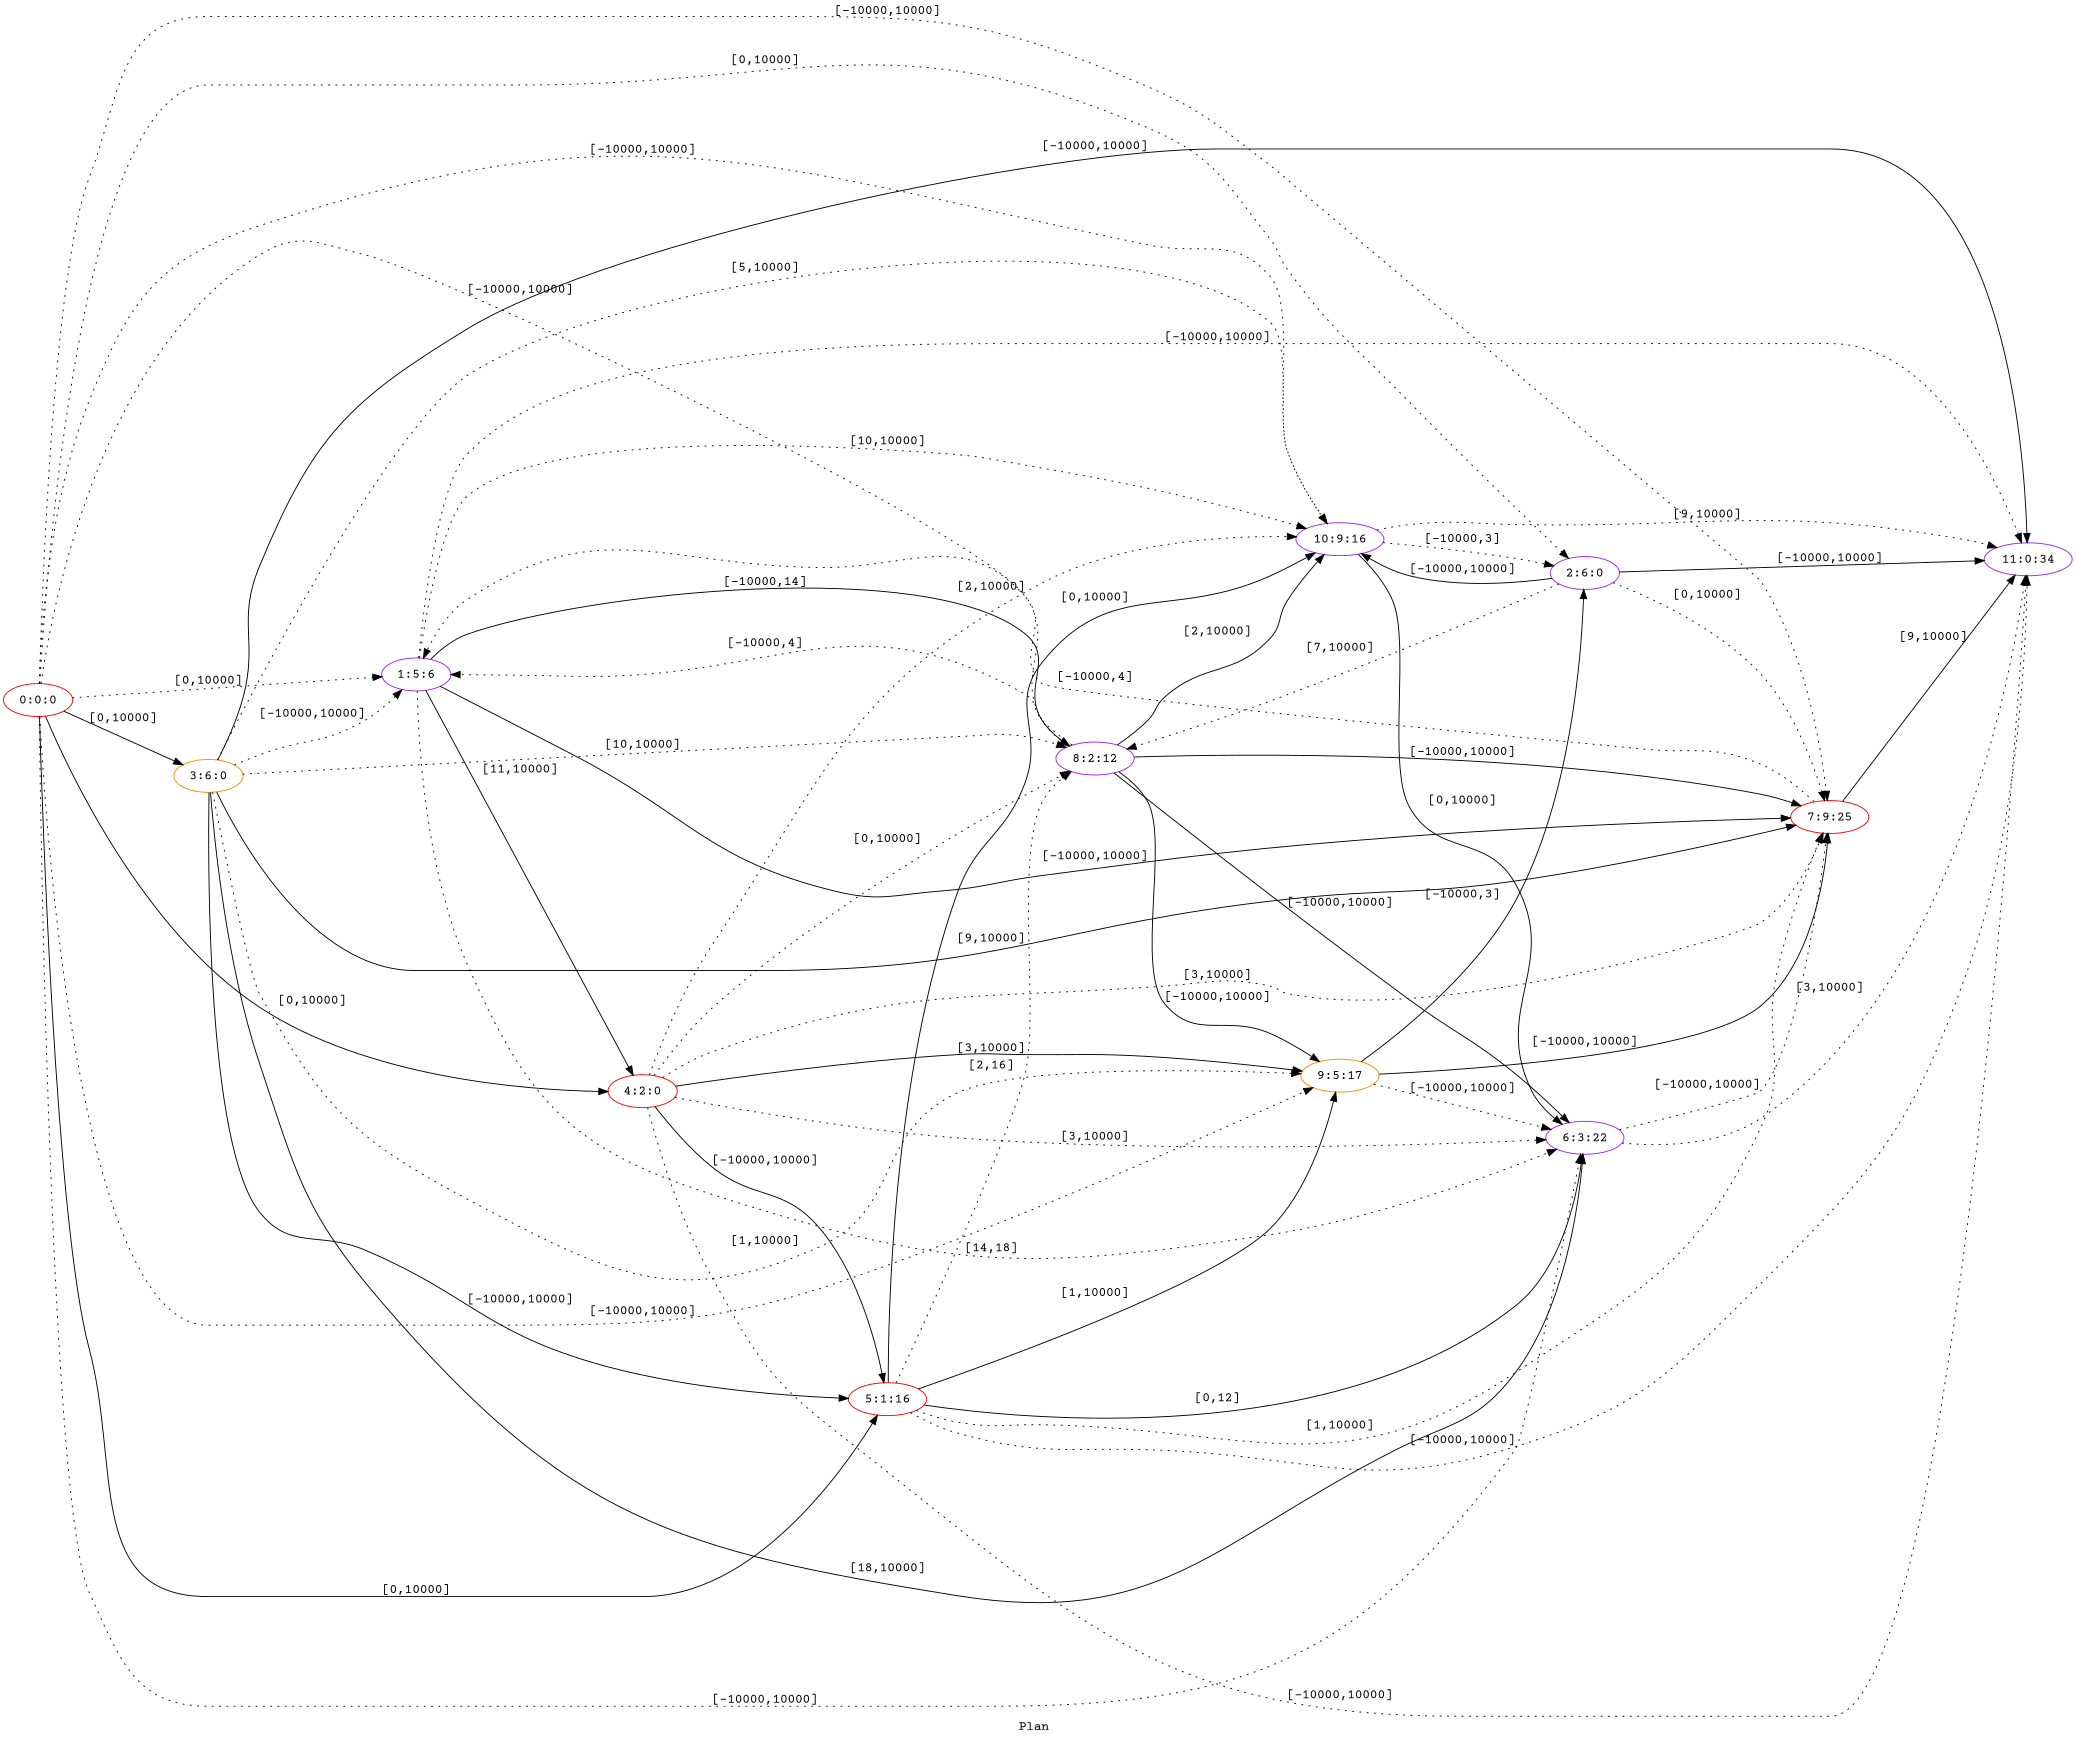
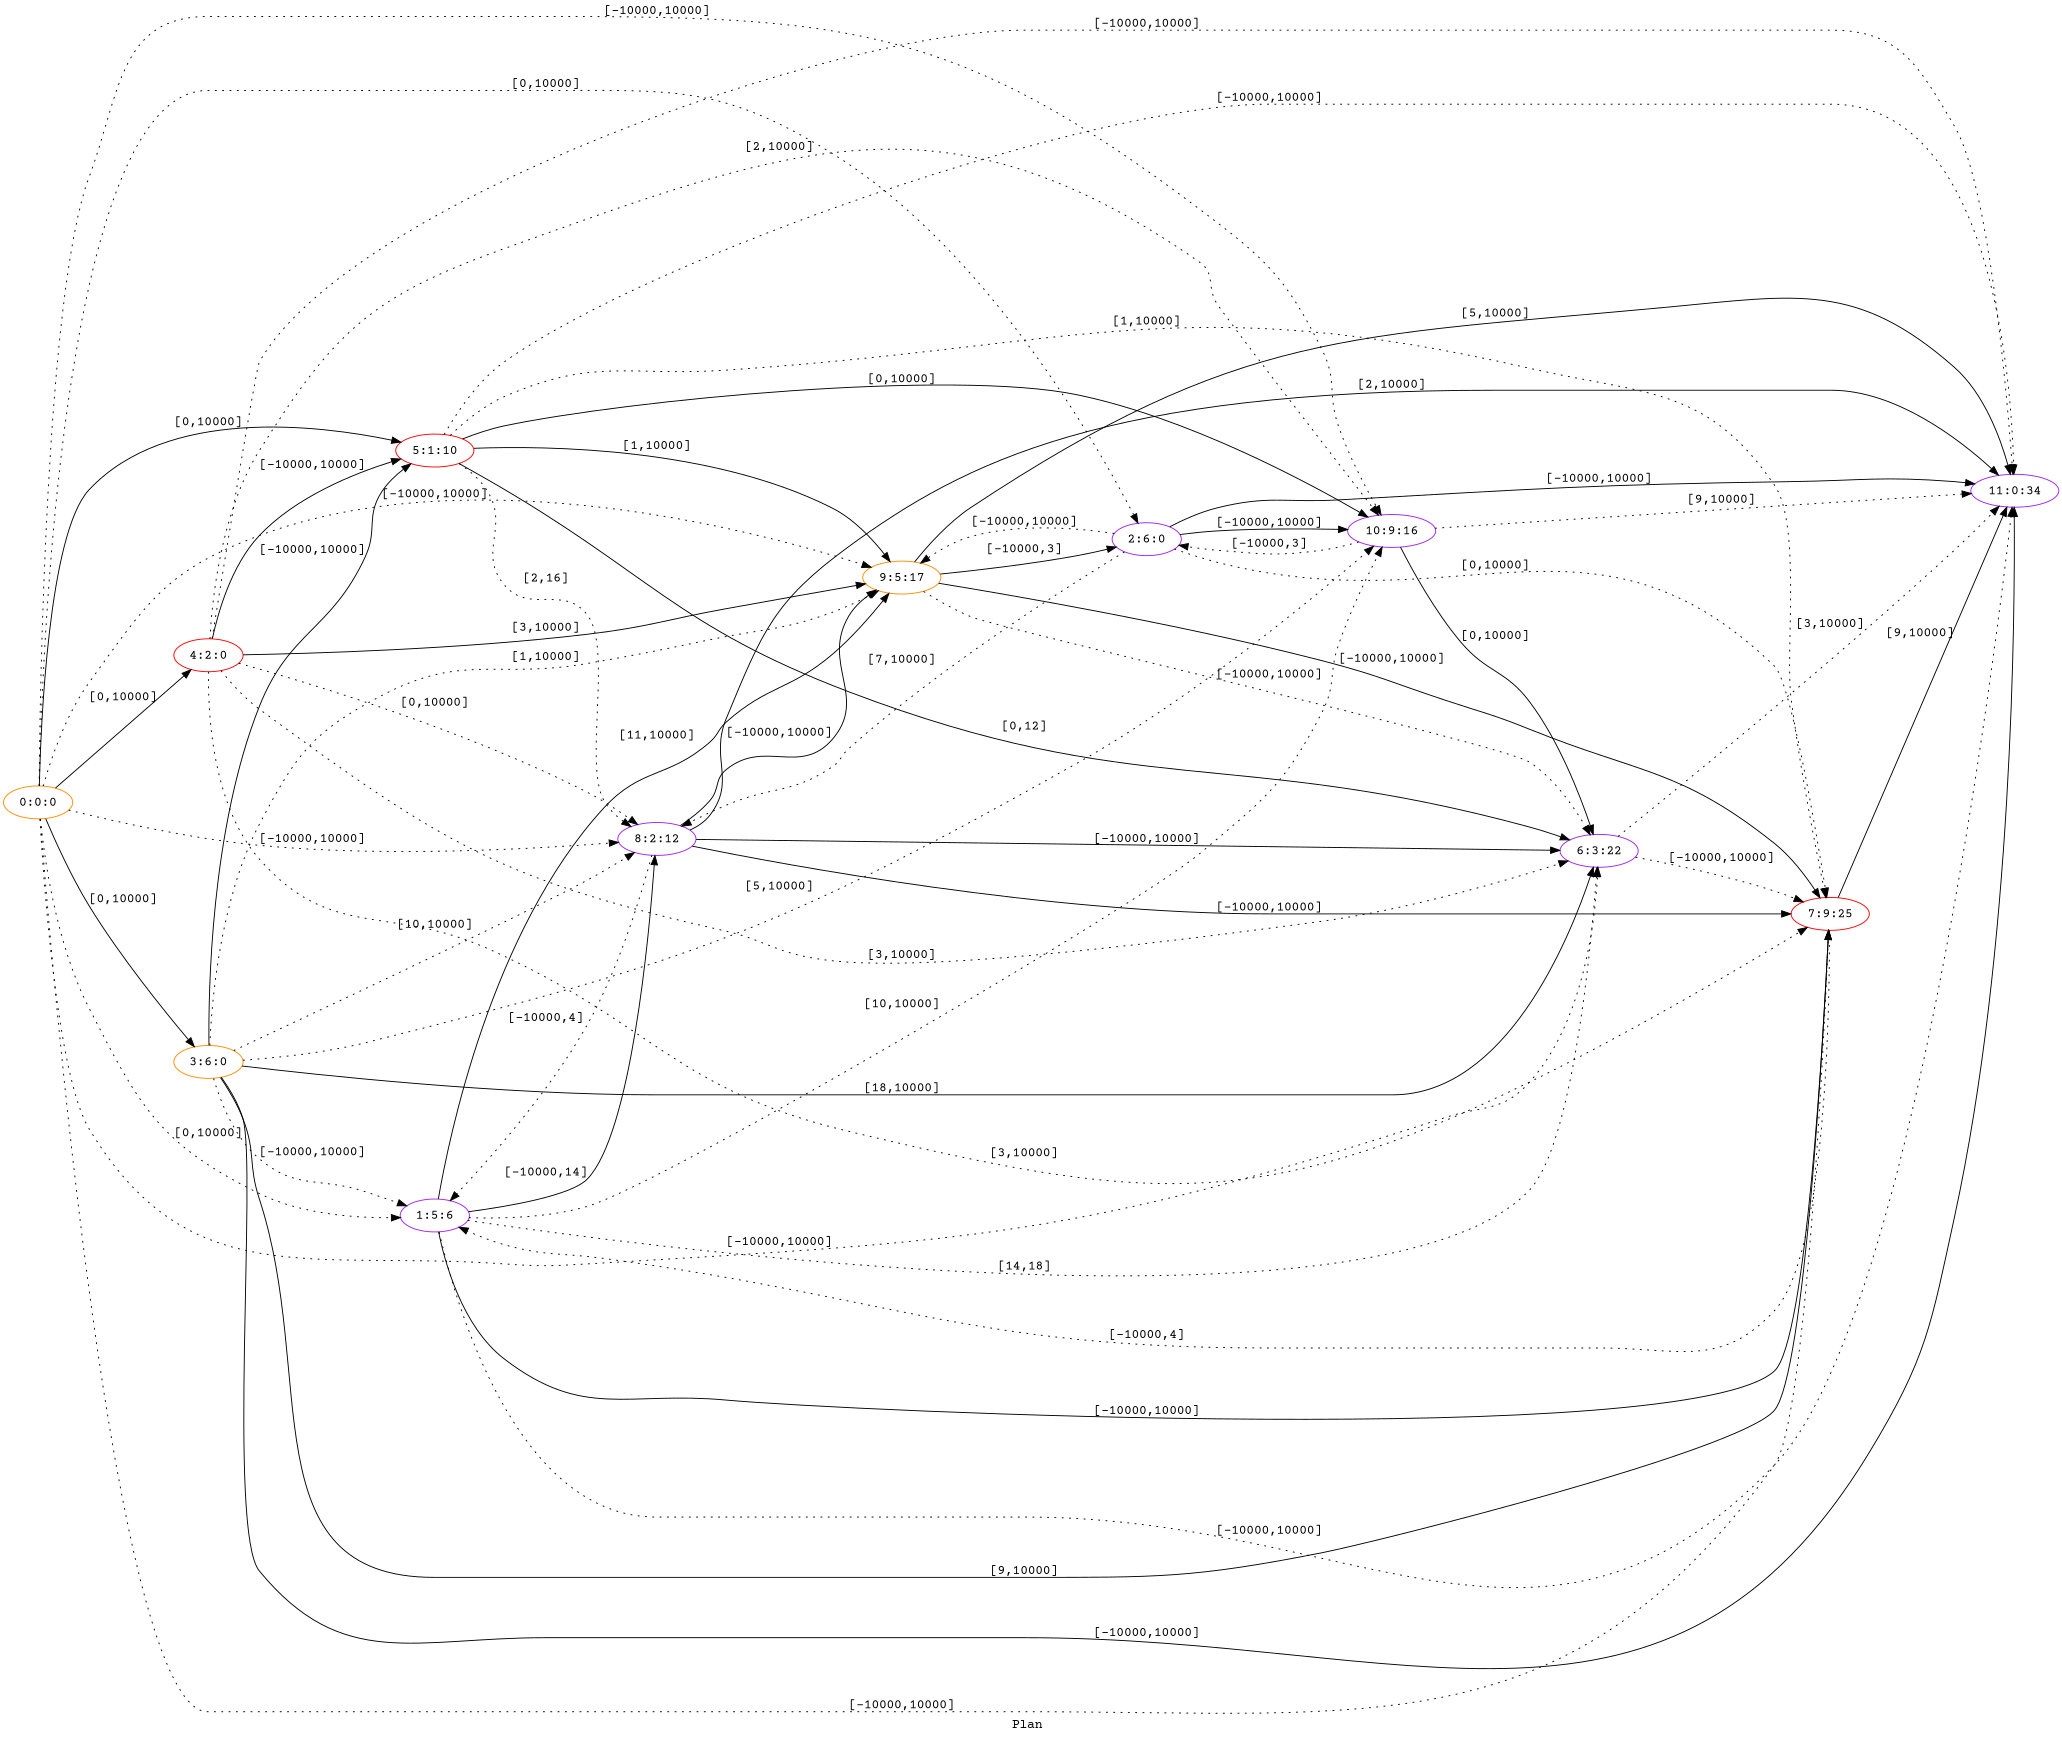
  digraph {
    fldt=0.766873
    fontname="Courier Prime"
    label="Plan "
    nodesep=.45
    rankdir=LR
    node [color=purple fontname="Courier Prime"]
    edge [fontname="Courier Prime" style=dotted]
-   "0:0:0" [color=red]
+   "0:0:0" [color=darkorange]
    "1:5:6"
    "2:6:0"
    "3:6:0" [color=darkorange]
    "4:2:0" [color=red]
-   "5:1:10" [color=red label="5:1:16"]
+   "5:1:10" [color=red]
    "6:3:22"
    "7:9:25" [color=red]
    "8:2:12"
    "9:5:17" [color=darkorange]
    "10:9:16"
    "11:0:34"
    "0:0:0" -> "1:5:6" [label="[0,10000]"]
    "0:0:0" -> "2:6:0" [label="[0,10000]"]
    "0:0:0" -> "3:6:0" [label="[0,10000]" style=solid]
    "0:0:0" -> "4:2:0" [label="[0,10000]" style=solid]
    "0:0:0" -> "5:1:10" [label="[0,10000]" style=solid]
    "0:0:0" -> "6:3:22" [label="[-10000,10000]"]
    "0:0:0" -> "7:9:25" [label="[-10000,10000]"]
    "0:0:0" -> "8:2:12" [label="[-10000,10000]"]
    "0:0:0" -> "9:5:17" [label="[-10000,10000]"]
    "0:0:0" -> "10:9:16" [label="[-10000,10000]"]
    "1:5:6" -> "6:3:22" [label="[14,18]"]
    "1:5:6" -> "7:9:25" [label="[-10000,10000]" style=solid]
    "1:5:6" -> "8:2:12" [label="[-10000,14]" style=solid]
-   "1:5:6" -> "4:2:0" [label="[11,10000]" style=solid]
+   "1:5:6" -> "9:5:17" [label="[11,10000]" style=solid]
    "1:5:6" -> "10:9:16" [label="[10,10000]"]
    "1:5:6" -> "11:0:34" [label="[-10000,10000]"]
    "2:6:0" -> "7:9:25" [label="[0,10000]"]
    "2:6:0" -> "8:2:12" [label="[7,10000]"]
+   "2:6:0" -> "9:5:17" [label="[-10000,10000]"]
    "2:6:0" -> "10:9:16" [label="[-10000,10000]" style=solid]
    "2:6:0" -> "11:0:34" [label="[-10000,10000]" style=solid]
    "3:6:0" -> "1:5:6" [label="[-10000,10000]"]
    "3:6:0" -> "5:1:10" [label="[-10000,10000]" style=solid]
    "3:6:0" -> "6:3:22" [label="[18,10000]" style=solid]
    "3:6:0" -> "7:9:25" [label="[9,10000]" style=solid]
    "3:6:0" -> "8:2:12" [label="[10,10000]"]
    "3:6:0" -> "9:5:17" [label="[1,10000]"]
    "3:6:0" -> "10:9:16" [label="[5,10000]"]
    "3:6:0" -> "11:0:34" [label="[-10000,10000]" style=solid]
    "4:2:0" -> "5:1:10" [label="[-10000,10000]" style=solid]
    "4:2:0" -> "6:3:22" [label="[3,10000]"]
    "4:2:0" -> "7:9:25" [label="[3,10000]"]
    "4:2:0" -> "8:2:12" [label="[0,10000]"]
    "4:2:0" -> "9:5:17" [label="[3,10000]" style=solid]
    "4:2:0" -> "10:9:16" [label="[2,10000]"]
    "4:2:0" -> "11:0:34" [label="[-10000,10000]"]
    "5:1:10" -> "6:3:22" [label="[0,12]" style=solid]
    "5:1:10" -> "7:9:25" [label="[1,10000]"]
    "5:1:10" -> "8:2:12" [label="[2,16]"]
    "5:1:10" -> "9:5:17" [label="[1,10000]" style=solid]
    "5:1:10" -> "10:9:16" [label="[0,10000]" style=solid]
    "5:1:10" -> "11:0:34" [label="[-10000,10000]"]
    "6:3:22" -> "7:9:25" [label="[-10000,10000]"]
    "6:3:22" -> "11:0:34" [label="[3,10000]"]
    "7:9:25" -> "1:5:6" [label="[-10000,4]"]
    "7:9:25" -> "11:0:34" [label="[9,10000]" style=solid]
    "8:2:12" -> "1:5:6" [label="[-10000,4]"]
    "8:2:12" -> "6:3:22" [label="[-10000,10000]" style=solid]
    "8:2:12" -> "7:9:25" [label="[-10000,10000]" style=solid]
    "8:2:12" -> "9:5:17" [label="[-10000,10000]" style=solid]
-   "8:2:12" -> "10:9:16" [label="[2,10000]" style=solid]
+   "8:2:12" -> "11:0:34" [label="[2,10000]" style=solid]
    "9:5:17" -> "2:6:0" [label="[-10000,3]" style=solid]
    "9:5:17" -> "6:3:22" [label="[-10000,10000]"]
    "9:5:17" -> "7:9:25" [label="[-10000,10000]" style=solid]
+   "9:5:17" -> "11:0:34" [label="[5,10000]" style=solid]
    "10:9:16" -> "2:6:0" [label="[-10000,3]"]
    "10:9:16" -> "6:3:22" [label="[0,10000]" style=solid]
    "10:9:16" -> "11:0:34" [label="[9,10000]"]
  }
